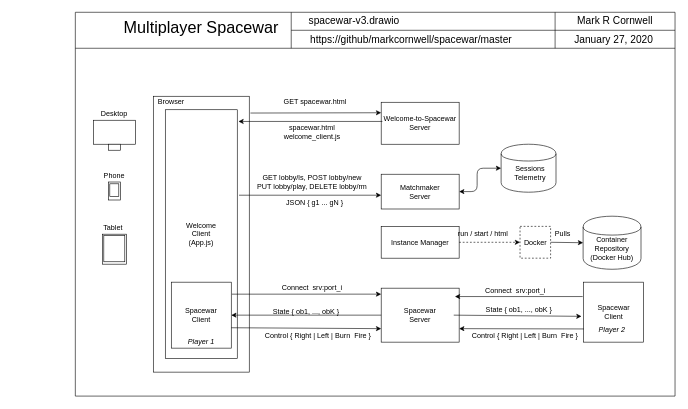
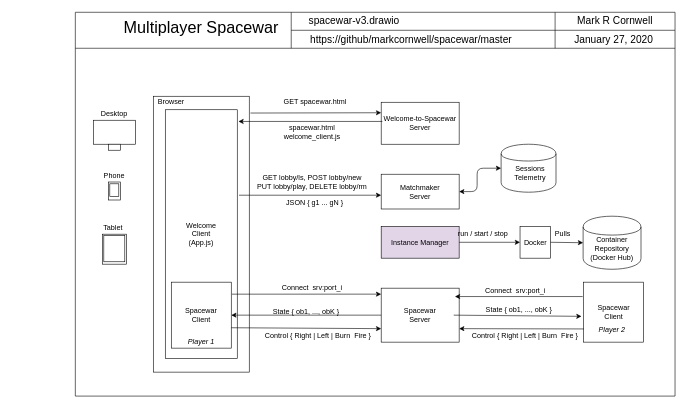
  <mxCell id="0" />
  <mxCell id="1" parent="0" />
  <mxCell id="2" value="" style="rounded=0;whiteSpace=wrap;html=1;" parent="1" vertex="1"><mxGeometry x="255" y="160" width="160" height="460" as="geometry" /></mxCell>
  <mxCell id="3" value="" style="rounded=0;whiteSpace=wrap;html=1;" parent="1" vertex="1"><mxGeometry x="170" y="390" width="40" height="50" as="geometry" /></mxCell>
  <mxCell id="4" value="" style="rounded=0;whiteSpace=wrap;html=1;" parent="1" vertex="1"><mxGeometry x="155" y="200" width="70" height="40" as="geometry" /></mxCell>
  <mxCell id="5" value="" style="rounded=0;whiteSpace=wrap;html=1;" parent="1" vertex="1"><mxGeometry x="180" y="240" width="20" height="10" as="geometry" /></mxCell>
  <mxCell id="6" value="" style="rounded=0;whiteSpace=wrap;html=1;snapToPoint=0;" parent="1" vertex="1"><mxGeometry x="172.5" y="392.5" width="35" height="43.5" as="geometry" /></mxCell>
  <mxCell id="7" value="" style="rounded=0;whiteSpace=wrap;html=1;" parent="1" vertex="1"><mxGeometry x="180" y="303" width="20" height="30" as="geometry" /></mxCell>
  <mxCell id="8" value="" style="rounded=0;whiteSpace=wrap;html=1;" parent="1" vertex="1"><mxGeometry x="182.5" y="306" width="15" height="21" as="geometry" /></mxCell>
  <mxCell id="9" value="Welcome&lt;br&gt;Client&lt;br&gt;(App.js)" style="rounded=0;whiteSpace=wrap;html=1;" parent="1" vertex="1"><mxGeometry x="275" y="182.5" width="120" height="415" as="geometry" /></mxCell>
  <mxCell id="10" value="Spacewar&lt;br&gt;Client" style="rounded=0;whiteSpace=wrap;html=1;" parent="1" vertex="1"><mxGeometry x="285" y="470" width="100" height="110" as="geometry" /></mxCell>
  <mxCell id="11" value="Welcome-to-Spacewar&lt;br&gt;Server" style="rounded=0;whiteSpace=wrap;html=1;" parent="1" vertex="1"><mxGeometry x="635" y="170" width="130" height="70" as="geometry" /></mxCell>
  <mxCell id="12" value="Matchmaker&lt;br&gt;Server" style="rounded=0;whiteSpace=wrap;html=1;" parent="1" vertex="1"><mxGeometry x="635" y="290" width="130" height="58" as="geometry" /></mxCell>
  <mxCell id="13" value="Spacewar&lt;br&gt;Server" style="rounded=0;whiteSpace=wrap;html=1;" parent="1" vertex="1"><mxGeometry x="635" y="480" width="130" height="90" as="geometry" /></mxCell>
- <mxCell id="14" value="Instance Manager" style="rounded=0;whiteSpace=wrap;html=1;" parent="1" vertex="1"><mxGeometry x="635" y="377" width="130" height="53" as="geometry" /></mxCell>
- <mxCell id="15" value="" style="endArrow=classic;html=1;exitX=1;exitY=0.5;exitDx=0;exitDy=0;entryX=0;entryY=0.5;entryDx=0;entryDy=0;dashed=1;" parent="1" source="14" target="61" edge="1"><mxGeometry width="50" height="50" relative="1" as="geometry"><mxPoint x="205" y="580" as="sourcePoint" /><mxPoint x="255" y="530" as="targetPoint" /></mxGeometry></mxCell>
+ <mxCell id="14" value="Instance Manager" style="rounded=0;whiteSpace=wrap;html=1;fillColor=#e1d5e7;" parent="1" vertex="1"><mxGeometry x="635" y="377" width="130" height="53" as="geometry" /></mxCell>
+ <mxCell id="15" value="" style="endArrow=classic;html=1;exitX=1;exitY=0.5;exitDx=0;exitDy=0;entryX=0;entryY=0.5;entryDx=0;entryDy=0;" parent="1" source="14" target="61" edge="1"><mxGeometry width="50" height="50" relative="1" as="geometry"><mxPoint x="205" y="580" as="sourcePoint" /><mxPoint x="255" y="530" as="targetPoint" /></mxGeometry></mxCell>
  <mxCell id="16" value="" style="shape=cylinder;whiteSpace=wrap;html=1;boundedLbl=1;backgroundOutline=1;" parent="1" vertex="1"><mxGeometry x="835" y="240" width="91.53" height="80" as="geometry" /></mxCell>
  <mxCell id="17" value="Sessions&lt;br&gt;Telemetry" style="text;html=1;align=center;verticalAlign=middle;resizable=0;points=[];autosize=1;" parent="1" vertex="1"><mxGeometry x="847.5" y="273" width="70" height="30" as="geometry" /></mxCell>
  <mxCell id="18" value="Desktop" style="text;html=1;strokeColor=none;fillColor=none;align=center;verticalAlign=middle;whiteSpace=wrap;rounded=0;" parent="1" vertex="1"><mxGeometry x="170" y="180" width="40" height="20" as="geometry" /></mxCell>
  <mxCell id="19" value="Phone" style="text;html=1;strokeColor=none;fillColor=none;align=center;verticalAlign=middle;whiteSpace=wrap;rounded=0;" parent="1" vertex="1"><mxGeometry x="170" y="283" width="40" height="20" as="geometry" /></mxCell>
  <mxCell id="20" value="Tablet" style="text;html=1;strokeColor=none;fillColor=none;align=center;verticalAlign=middle;whiteSpace=wrap;rounded=0;" parent="1" vertex="1"><mxGeometry x="167.5" y="370" width="40" height="20" as="geometry" /></mxCell>
  <mxCell id="21" value="" style="endArrow=classic;html=1;" parent="1" edge="1"><mxGeometry width="50" height="50" relative="1" as="geometry"><mxPoint x="637" y="202" as="sourcePoint" /><mxPoint x="397" y="202" as="targetPoint" /></mxGeometry></mxCell>
  <mxCell id="22" value="Browser" style="text;html=1;strokeColor=none;fillColor=none;align=center;verticalAlign=middle;whiteSpace=wrap;rounded=0;" parent="1" vertex="1"><mxGeometry x="265" y="160" width="40" height="20" as="geometry" /></mxCell>
  <mxCell id="23" value="GET spacewar.html" style="text;html=1;strokeColor=none;fillColor=none;align=center;verticalAlign=middle;whiteSpace=wrap;rounded=0;" parent="1" vertex="1"><mxGeometry x="470" y="160" width="110" height="20" as="geometry" /></mxCell>
  <mxCell id="24" value="spacewar.html&lt;br&gt;welcome_client.js" style="text;html=1;strokeColor=none;fillColor=none;align=center;verticalAlign=middle;whiteSpace=wrap;rounded=0;" parent="1" vertex="1"><mxGeometry x="500" y="210" width="40" height="20" as="geometry" /></mxCell>
  <mxCell id="25" value="GET lobby/ls, POST lobby/new&lt;br&gt;PUT lobby/play, DELETE lobby/rm" style="text;html=1;strokeColor=none;fillColor=none;align=center;verticalAlign=middle;whiteSpace=wrap;rounded=0;" parent="1" vertex="1"><mxGeometry x="395" y="283" width="250" height="40" as="geometry" /></mxCell>
  <mxCell id="26" value="" style="endArrow=classic;html=1;entryX=0.96;entryY=1.05;entryDx=0;entryDy=0;entryPerimeter=0;" parent="1" target="25" edge="1"><mxGeometry width="50" height="50" relative="1" as="geometry"><mxPoint x="398" y="325" as="sourcePoint" /><mxPoint x="205" y="540" as="targetPoint" /></mxGeometry></mxCell>
  <mxCell id="27" value="JSON { g1 ... gN }" style="text;html=1;strokeColor=none;fillColor=none;align=center;verticalAlign=middle;whiteSpace=wrap;rounded=0;" parent="1" vertex="1"><mxGeometry x="442.5" y="327" width="162.5" height="20" as="geometry" /></mxCell>
  <mxCell id="28" value="" style="endArrow=classic;html=1;exitX=1.01;exitY=0.182;exitDx=0;exitDy=0;exitPerimeter=0;" parent="1" source="10" edge="1"><mxGeometry width="50" height="50" relative="1" as="geometry"><mxPoint x="155" y="650" as="sourcePoint" /><mxPoint x="635" y="490" as="targetPoint" /></mxGeometry></mxCell>
  <mxCell id="29" value="Connect&amp;nbsp; srv:port_i" style="text;html=1;strokeColor=none;fillColor=none;align=center;verticalAlign=middle;whiteSpace=wrap;rounded=0;" parent="1" vertex="1"><mxGeometry x="460" y="470" width="120" height="20" as="geometry" /></mxCell>
  <mxCell id="30" value="State { ob1, ..., obK }" style="text;html=1;strokeColor=none;fillColor=none;align=center;verticalAlign=middle;whiteSpace=wrap;rounded=0;" parent="1" vertex="1"><mxGeometry x="440" y="510" width="140" height="20" as="geometry" /></mxCell>
  <mxCell id="31" value="" style="endArrow=classic;html=1;exitX=0;exitY=0.5;exitDx=0;exitDy=0;entryX=1;entryY=0.5;entryDx=0;entryDy=0;" parent="1" source="13" target="10" edge="1"><mxGeometry width="50" height="50" relative="1" as="geometry"><mxPoint x="155" y="650" as="sourcePoint" /><mxPoint x="205" y="600" as="targetPoint" /></mxGeometry></mxCell>
  <mxCell id="32" value="" style="endArrow=classic;html=1;entryX=0;entryY=0.25;entryDx=0;entryDy=0;" parent="1" target="11" edge="1"><mxGeometry width="50" height="50" relative="1" as="geometry"><mxPoint x="417" y="188" as="sourcePoint" /><mxPoint x="205" y="580" as="targetPoint" /></mxGeometry></mxCell>
  <mxCell id="33" value="" style="endArrow=classic;html=1;entryX=0;entryY=0.75;entryDx=0;entryDy=0;exitX=1;exitY=0.691;exitDx=0;exitDy=0;exitPerimeter=0;" parent="1" source="10" target="13" edge="1"><mxGeometry width="50" height="50" relative="1" as="geometry"><mxPoint x="395" y="548" as="sourcePoint" /><mxPoint x="205" y="640" as="targetPoint" /></mxGeometry></mxCell>
  <mxCell id="34" value="Control { Right | Left | Burn&amp;nbsp; Fire }" style="text;html=1;strokeColor=none;fillColor=none;align=center;verticalAlign=middle;whiteSpace=wrap;rounded=0;" parent="1" vertex="1"><mxGeometry x="415" y="550" width="230" height="20" as="geometry" /></mxCell>
  <mxCell id="35" value="" style="endArrow=classic;startArrow=classic;html=1;exitX=1;exitY=0.5;exitDx=0;exitDy=0;entryX=0;entryY=0.5;entryDx=0;entryDy=0;" parent="1" source="12" target="16" edge="1"><mxGeometry width="50" height="50" relative="1" as="geometry"><mxPoint x="815" y="390" as="sourcePoint" /><mxPoint x="865" y="340" as="targetPoint" /><Array as="points"><mxPoint x="795" y="319" /><mxPoint x="795" y="280" /></Array></mxGeometry></mxCell>
  <mxCell id="36" value="" style="shape=cylinder;whiteSpace=wrap;html=1;boundedLbl=1;backgroundOutline=1;" parent="1" vertex="1"><mxGeometry x="971.73" y="360" width="96.53" height="88.5" as="geometry" /></mxCell>
  <mxCell id="37" value="Container Repository&lt;br&gt;(Docker Hub)" style="text;html=1;strokeColor=none;fillColor=none;align=center;verticalAlign=middle;whiteSpace=wrap;rounded=0;" parent="1" vertex="1"><mxGeometry x="970" y="404.25" width="100" height="20" as="geometry" /></mxCell>
  <mxCell id="38" value="Pulls" style="text;html=1;strokeColor=none;fillColor=none;align=center;verticalAlign=middle;whiteSpace=wrap;rounded=0;" parent="1" vertex="1"><mxGeometry x="917.5" y="380" width="40" height="20" as="geometry" /></mxCell>
  <mxCell id="39" value="Spacewar&lt;br&gt;Client" style="rounded=0;whiteSpace=wrap;html=1;" parent="1" vertex="1"><mxGeometry x="972.5" y="470" width="100" height="100" as="geometry" /></mxCell>
  <mxCell id="40" value="" style="endArrow=classic;html=1;" parent="1" edge="1"><mxGeometry width="50" height="50" relative="1" as="geometry"><mxPoint x="971" y="494" as="sourcePoint" /><mxPoint x="758" y="494" as="targetPoint" /></mxGeometry></mxCell>
  <mxCell id="41" value="" style="endArrow=classic;html=1;entryX=-0.035;entryY=0.57;entryDx=0;entryDy=0;entryPerimeter=0;" parent="1" target="39" edge="1"><mxGeometry width="50" height="50" relative="1" as="geometry"><mxPoint x="756" y="525" as="sourcePoint" /><mxPoint x="885" y="525" as="targetPoint" /></mxGeometry></mxCell>
  <mxCell id="42" value="" style="endArrow=classic;html=1;entryX=1;entryY=0.75;entryDx=0;entryDy=0;" parent="1" target="13" edge="1"><mxGeometry width="50" height="50" relative="1" as="geometry"><mxPoint x="973" y="548" as="sourcePoint" /><mxPoint x="255" y="640" as="targetPoint" /></mxGeometry></mxCell>
  <mxCell id="43" value="Connect&amp;nbsp; srv:port_i" style="text;html=1;strokeColor=none;fillColor=none;align=center;verticalAlign=middle;whiteSpace=wrap;rounded=0;" parent="1" vertex="1"><mxGeometry x="799" y="475" width="120" height="20" as="geometry" /></mxCell>
  <mxCell id="44" value="State { ob1, ..., obK }" style="text;html=1;strokeColor=none;fillColor=none;align=center;verticalAlign=middle;whiteSpace=wrap;rounded=0;" parent="1" vertex="1"><mxGeometry x="795" y="506" width="140" height="20" as="geometry" /></mxCell>
  <mxCell id="45" value="Control { Right | Left | Burn&amp;nbsp; Fire }" style="text;html=1;strokeColor=none;fillColor=none;align=center;verticalAlign=middle;whiteSpace=wrap;rounded=0;" parent="1" vertex="1"><mxGeometry x="760" y="550" width="230" height="20" as="geometry" /></mxCell>
  <mxCell id="46" value="Player 1" style="text;html=1;strokeColor=none;fillColor=none;align=center;verticalAlign=middle;whiteSpace=wrap;rounded=0;fontStyle=2" parent="1" vertex="1"><mxGeometry x="305" y="560" width="60" height="20" as="geometry" /></mxCell>
  <mxCell id="47" value="Player 2" style="text;html=1;strokeColor=none;fillColor=none;align=center;verticalAlign=middle;whiteSpace=wrap;rounded=0;fontStyle=2" parent="1" vertex="1"><mxGeometry x="990" y="540" width="60" height="20" as="geometry" /></mxCell>
  <mxCell id="48" value="" style="endArrow=none;html=1;" parent="1" edge="1"><mxGeometry width="50" height="50" relative="1" as="geometry"><mxPoint x="125" y="660" as="sourcePoint" /><mxPoint x="125" y="20" as="targetPoint" /></mxGeometry></mxCell>
  <mxCell id="49" value="" style="endArrow=none;html=1;" parent="1" edge="1"><mxGeometry width="50" height="50" relative="1" as="geometry"><mxPoint x="125" y="660" as="sourcePoint" /><mxPoint x="1125" y="660" as="targetPoint" /></mxGeometry></mxCell>
  <mxCell id="50" value="" style="endArrow=none;html=1;" parent="1" edge="1"><mxGeometry width="50" height="50" relative="1" as="geometry"><mxPoint x="1125" y="20" as="sourcePoint" /><mxPoint x="1125" y="660" as="targetPoint" /></mxGeometry></mxCell>
  <mxCell id="51" value="" style="endArrow=none;html=1;" parent="1" edge="1"><mxGeometry width="50" height="50" relative="1" as="geometry"><mxPoint x="125" y="20" as="sourcePoint" /><mxPoint x="1125" y="20" as="targetPoint" /></mxGeometry></mxCell>
  <mxCell id="52" value="Multiplayer Spacewar" style="text;html=1;strokeColor=none;fillColor=none;align=center;verticalAlign=middle;whiteSpace=wrap;rounded=0;fontSize=27;" parent="1" vertex="1"><mxGeometry x="20" y="36" width="630" height="20" as="geometry" /></mxCell>
  <mxCell id="53" value="" style="endArrow=none;html=1;fontSize=27;" parent="1" edge="1"><mxGeometry width="50" height="50" relative="1" as="geometry"><mxPoint x="1125" y="80" as="sourcePoint" /><mxPoint x="125" y="80" as="targetPoint" /></mxGeometry></mxCell>
  <mxCell id="54" value="" style="endArrow=none;html=1;fontSize=27;" parent="1" edge="1"><mxGeometry width="50" height="50" relative="1" as="geometry"><mxPoint x="485" y="80" as="sourcePoint" /><mxPoint x="485" y="20" as="targetPoint" /></mxGeometry></mxCell>
  <mxCell id="55" value="" style="endArrow=none;html=1;fontSize=27;" parent="1" edge="1"><mxGeometry width="50" height="50" relative="1" as="geometry"><mxPoint x="1125" y="50" as="sourcePoint" /><mxPoint x="485" y="50" as="targetPoint" /></mxGeometry></mxCell>
  <mxCell id="56" value="" style="endArrow=none;html=1;fontSize=27;" parent="1" edge="1"><mxGeometry width="50" height="50" relative="1" as="geometry"><mxPoint x="925" y="80" as="sourcePoint" /><mxPoint x="925" y="20" as="targetPoint" /></mxGeometry></mxCell>
  <mxCell id="57" value="Mark R Cornwell" style="text;html=1;strokeColor=none;fillColor=none;align=center;verticalAlign=middle;whiteSpace=wrap;rounded=0;fontSize=17;" parent="1" vertex="1"><mxGeometry x="935" y="25" width="180" height="20" as="geometry" /></mxCell>
  <mxCell id="58" value="spacewar-v3.drawio" style="text;html=1;strokeColor=none;fillColor=none;align=center;verticalAlign=middle;whiteSpace=wrap;rounded=0;fontSize=17;" parent="1" vertex="1"><mxGeometry x="495" y="25" width="190" height="20" as="geometry" /></mxCell>
  <mxCell id="59" value="https://github/markcornwell/spacewar/master" style="text;html=1;strokeColor=none;fillColor=none;align=center;verticalAlign=middle;whiteSpace=wrap;rounded=0;fontSize=17;" parent="1" vertex="1"><mxGeometry x="525" y="52" width="320" height="28" as="geometry" /></mxCell>
  <mxCell id="60" value="January 27, 2020" style="text;html=1;strokeColor=none;fillColor=none;align=center;verticalAlign=middle;whiteSpace=wrap;rounded=0;fontSize=17;" parent="1" vertex="1"><mxGeometry x="922.5" y="56" width="200" height="20" as="geometry" /></mxCell>
- <mxCell id="61" value="Docker" style="rounded=0;whiteSpace=wrap;html=1;dashed=1;" parent="1" vertex="1"><mxGeometry x="866.53" y="377" width="50.97" height="53" as="geometry" /></mxCell>
+ <mxCell id="61" value="Docker" style="rounded=0;whiteSpace=wrap;html=1;" parent="1" vertex="1"><mxGeometry x="866.53" y="377" width="50.97" height="53" as="geometry" /></mxCell>
  <mxCell id="62" value="" style="endArrow=classic;html=1;entryX=0;entryY=0.5;entryDx=0;entryDy=0;exitX=1;exitY=0.5;exitDx=0;exitDy=0;" parent="1" source="61" target="36" edge="1"><mxGeometry width="50" height="50" relative="1" as="geometry"><mxPoint x="-3.47" y="890" as="sourcePoint" /><mxPoint x="46.53" y="840" as="targetPoint" /></mxGeometry></mxCell>
- <mxCell id="63" value="run / start / html" style="text;html=1;strokeColor=none;fillColor=none;align=center;verticalAlign=middle;whiteSpace=wrap;rounded=0;" parent="1" vertex="1"><mxGeometry x="755" y="380" width="100" height="20" as="geometry" /></mxCell>
+ <mxCell id="63" value="run / start / stop" style="text;html=1;strokeColor=none;fillColor=none;align=center;verticalAlign=middle;whiteSpace=wrap;rounded=0;" parent="1" vertex="1"><mxGeometry x="755" y="380" width="100" height="20" as="geometry" /></mxCell>
